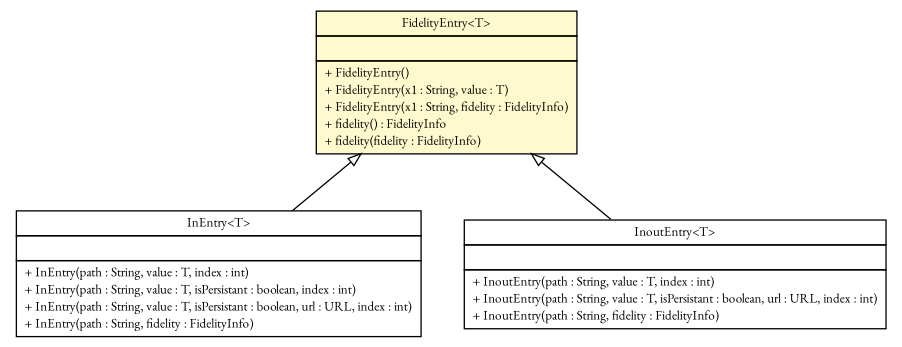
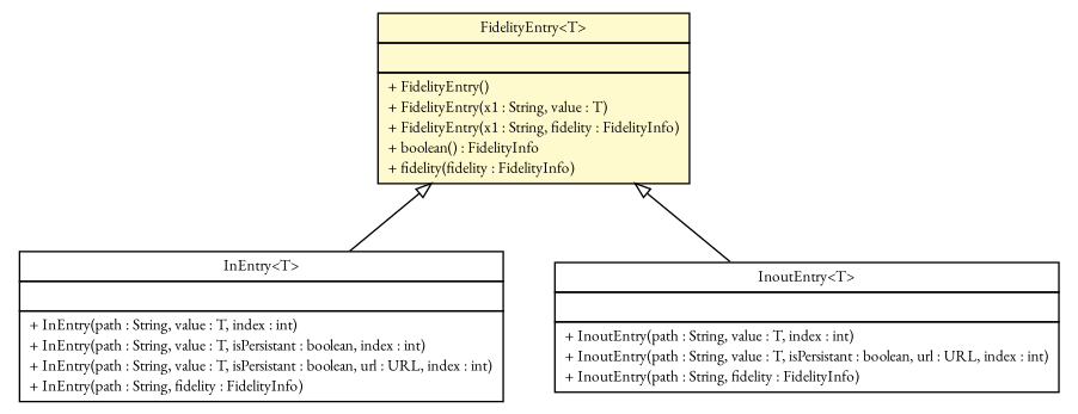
  digraph {
    fontname="EB Garamond"
    nodesep=0.25
    ranksep=0.5
    node [fontcolor=black fontname="EB Garamond" fontsize=10.0 shape=plaintext]
    edge [arrowtail=empty dir=back fontname="EB Garamond" fontsize=10 headport=p labelfontname=Helvetica labelfontsize=10 tailport=p]
    n1 [label=<<table title="sorcer.co.tuple.InEntry" border="0" cellborder="1" cellspacing="0" cellpadding="2" port="p" href="./InEntry.html"> 		<tr><td><table border="0" cellspacing="0" cellpadding="1"> <tr><td align="center" balign="center"> InEntry&lt;T&gt; </td></tr> 		</table></td></tr> 		<tr><td><table border="0" cellspacing="0" cellpadding="1"> <tr><td align="left" balign="left">  </td></tr> 		</table></td></tr> 		<tr><td><table border="0" cellspacing="0" cellpadding="1"> <tr><td align="left" balign="left"> + InEntry(path : String, value : T, index : int) </td></tr> <tr><td align="left" balign="left"> + InEntry(path : String, value : T, isPersistant : boolean, index : int) </td></tr> <tr><td align="left" balign="left"> + InEntry(path : String, value : T, isPersistant : boolean, url : URL, index : int) </td></tr> <tr><td align="left" balign="left"> + InEntry(path : String, fidelity : FidelityInfo) </td></tr> 		</table></td></tr> 		</table>>]
-   n2 [label=<<table title="sorcer.co.tuple.FidelityEntry" border="0" cellborder="1" cellspacing="0" cellpadding="2" port="p" bgcolor="lemonChiffon" href="./FidelityEntry.html"> 		<tr><td><table border="0" cellspacing="0" cellpadding="1"> <tr><td align="center" balign="center"> FidelityEntry&lt;T&gt; </td></tr> 		</table></td></tr> 		<tr><td><table border="0" cellspacing="0" cellpadding="1"> <tr><td align="left" balign="left">  </td></tr> 		</table></td></tr> 		<tr><td><table border="0" cellspacing="0" cellpadding="1"> <tr><td align="left" balign="left"> + FidelityEntry() </td></tr> <tr><td align="left" balign="left"> + FidelityEntry(x1 : String, value : T) </td></tr> <tr><td align="left" balign="left"> + FidelityEntry(x1 : String, fidelity : FidelityInfo) </td></tr> <tr><td align="left" balign="left"> + fidelity() : FidelityInfo </td></tr> <tr><td align="left" balign="left"> + fidelity(fidelity : FidelityInfo) </td></tr> 		</table></td></tr> 		</table>>]
+   n2 [label=<<table title="sorcer.co.tuple.FidelityEntry" border="0" cellborder="1" cellspacing="0" cellpadding="2" port="p" bgcolor="lemonChiffon" href="./FidelityEntry.html"> 		<tr><td><table border="0" cellspacing="0" cellpadding="1"> <tr><td align="center" balign="center"> FidelityEntry&lt;T&gt; </td></tr> 		</table></td></tr> 		<tr><td><table border="0" cellspacing="0" cellpadding="1"> <tr><td align="left" balign="left">  </td></tr> 		</table></td></tr> 		<tr><td><table border="0" cellspacing="0" cellpadding="1"> <tr><td align="left" balign="left"> + FidelityEntry() </td></tr> <tr><td align="left" balign="left"> + FidelityEntry(x1 : String, value : T) </td></tr> <tr><td align="left" balign="left"> + FidelityEntry(x1 : String, fidelity : FidelityInfo) </td></tr> <tr><td align="left" balign="left"> + boolean() : FidelityInfo </td></tr> <tr><td align="left" balign="left"> + fidelity(fidelity : FidelityInfo) </td></tr> 		</table></td></tr> 		</table>>]
    n3 [label=<<table title="sorcer.co.tuple.InoutEntry" border="0" cellborder="1" cellspacing="0" cellpadding="2" port="p" href="./InoutEntry.html"> 		<tr><td><table border="0" cellspacing="0" cellpadding="1"> <tr><td align="center" balign="center"> InoutEntry&lt;T&gt; </td></tr> 		</table></td></tr> 		<tr><td><table border="0" cellspacing="0" cellpadding="1"> <tr><td align="left" balign="left">  </td></tr> 		</table></td></tr> 		<tr><td><table border="0" cellspacing="0" cellpadding="1"> <tr><td align="left" balign="left"> + InoutEntry(path : String, value : T, index : int) </td></tr> <tr><td align="left" balign="left"> + InoutEntry(path : String, value : T, isPersistant : boolean, url : URL, index : int) </td></tr> <tr><td align="left" balign="left"> + InoutEntry(path : String, fidelity : FidelityInfo) </td></tr> 		</table></td></tr> 		</table>>]
    n2 -> n1
    n2 -> n3
  }
